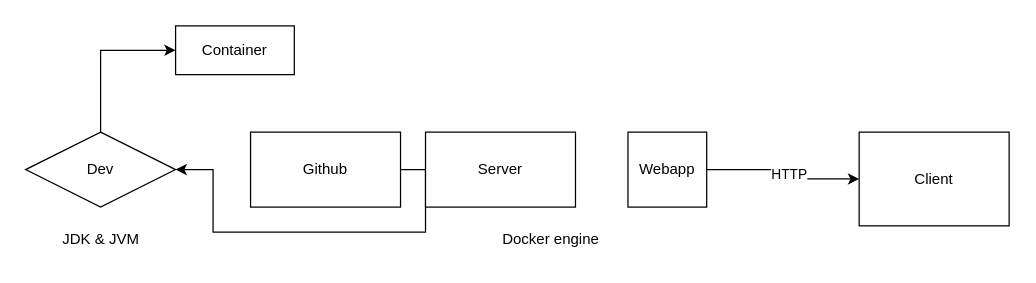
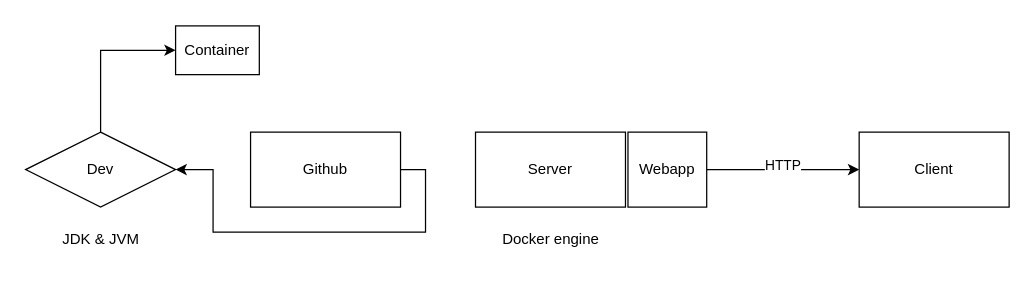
  <mxCell id="0" />
  <mxCell id="1" parent="0" />
  <mxCell id="2" style="edgeStyle=orthogonalEdgeStyle;rounded=0;orthogonalLoop=1;jettySize=auto;html=1;exitX=0.5;exitY=0;exitDx=0;exitDy=0;entryX=0;entryY=0.5;entryDx=0;entryDy=0;" edge="1" parent="1" source="3" target="10"><mxGeometry relative="1" as="geometry"><Array as="points"><mxPoint x="80" y="40" /></Array></mxGeometry></mxCell>
  <mxCell id="3" value="Dev" style="rhombus;whiteSpace=wrap;html=1;" vertex="1" parent="1"><mxGeometry x="20" y="105" width="120" height="60" as="geometry" /></mxCell>
  <mxCell id="4" style="edgeStyle=orthogonalEdgeStyle;rounded=0;orthogonalLoop=1;jettySize=auto;html=1;exitX=1;exitY=0.5;exitDx=0;exitDy=0;" edge="1" parent="1" source="5" target="3"><mxGeometry relative="1" as="geometry" /></mxCell>
  <mxCell id="5" value="Github" style="rounded=0;whiteSpace=wrap;html=1;" vertex="1" parent="1"><mxGeometry x="200" y="105" width="120" height="60" as="geometry" /></mxCell>
  <mxCell id="6" style="edgeStyle=orthogonalEdgeStyle;rounded=0;orthogonalLoop=1;jettySize=auto;html=1;exitX=1;exitY=0.5;exitDx=0;exitDy=0;entryX=0;entryY=0.5;entryDx=0;entryDy=0;" edge="1" parent="1" source="13" target="9"><mxGeometry relative="1" as="geometry" /></mxCell>
  <mxCell id="7" value="HTTP" style="edgeLabel;html=1;align=center;verticalAlign=middle;resizable=0;points=[];" vertex="1" connectable="0" parent="6"><mxGeometry x="-0.016" y="4" relative="1" as="geometry"><mxPoint as="offset" /></mxGeometry></mxCell>
- <mxCell id="8" value="Server" style="rounded=0;whiteSpace=wrap;html=1;" vertex="1" parent="1"><mxGeometry x="340" y="105" width="120" height="60" as="geometry" /></mxCell>
- <mxCell id="9" value="Client" style="rounded=0;whiteSpace=wrap;html=1;" vertex="1" parent="1"><mxGeometry x="687" y="105" width="120" height="75" as="geometry" /></mxCell>
- <mxCell id="10" value="Container" style="rounded=0;whiteSpace=wrap;html=1;" vertex="1" parent="1"><mxGeometry x="140" y="20" width="95" height="39" as="geometry" /></mxCell>
+ <mxCell id="8" value="Server" style="rounded=0;whiteSpace=wrap;html=1;" vertex="1" parent="1"><mxGeometry x="380" y="105" width="120" height="60" as="geometry" /></mxCell>
+ <mxCell id="9" value="Client" style="rounded=0;whiteSpace=wrap;html=1;" vertex="1" parent="1"><mxGeometry x="687" y="105" width="120" height="60" as="geometry" /></mxCell>
+ <mxCell id="10" value="Container" style="rounded=0;whiteSpace=wrap;html=1;" vertex="1" parent="1"><mxGeometry x="140" y="20" width="67" height="39" as="geometry" /></mxCell>
  <mxCell id="11" value="JDK &amp;amp; JVM" style="text;html=1;align=center;verticalAlign=middle;resizable=0;points=[];autosize=1;strokeColor=none;fillColor=none;" vertex="1" parent="1"><mxGeometry x="40.5" y="178" width="79" height="26" as="geometry" /></mxCell>
  <mxCell id="12" value="Docker engine" style="text;html=1;align=center;verticalAlign=middle;resizable=0;points=[];autosize=1;strokeColor=none;fillColor=none;" vertex="1" parent="1"><mxGeometry x="392.5" y="178" width="95" height="26" as="geometry" /></mxCell>
  <mxCell id="13" value="Webapp" style="rounded=0;whiteSpace=wrap;html=1;" vertex="1" parent="1"><mxGeometry x="502" y="105" width="63" height="60" as="geometry" /></mxCell>
